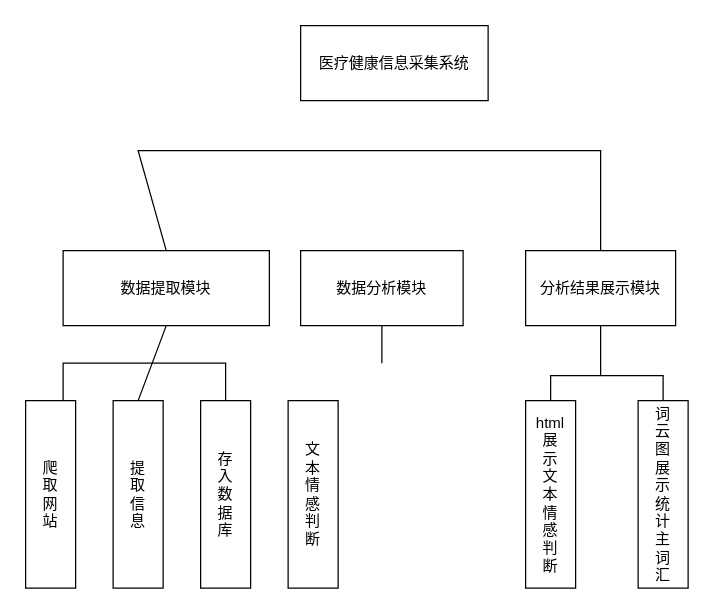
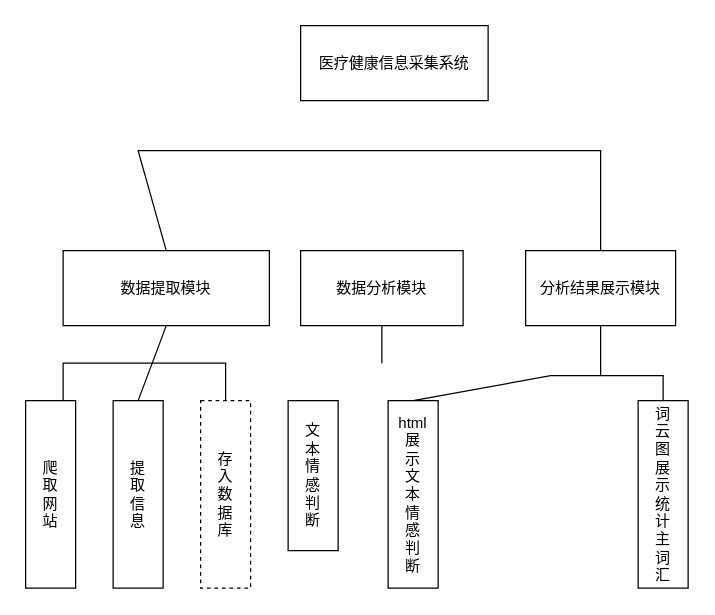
  <mxCell id="0" />
  <mxCell id="1" parent="0" />
  <mxCell id="2" value="&lt;p class=&quot;MsoNormal&quot;&gt;医疗健康信息采集系统&lt;/p&gt;" style="rounded=0;whiteSpace=wrap;html=1;" parent="1" vertex="1"><mxGeometry x="240" y="20" width="150" height="60" as="geometry" /></mxCell>
  <mxCell id="3" value="数据提取模块" style="rounded=0;whiteSpace=wrap;html=1;" parent="1" vertex="1"><mxGeometry x="50" y="200" width="165" height="60" as="geometry" /></mxCell>
  <mxCell id="4" value="数据分析模块" style="rounded=0;whiteSpace=wrap;html=1;" parent="1" vertex="1"><mxGeometry x="240" y="200" width="130" height="60" as="geometry" /></mxCell>
  <mxCell id="5" value="分析结果展示模块" style="rounded=0;whiteSpace=wrap;html=1;" parent="1" vertex="1"><mxGeometry x="420" y="200" width="120" height="60" as="geometry" /></mxCell>
  <mxCell id="6" value="" style="endArrow=none;html=1;rounded=0;entryX=0.5;entryY=0;entryDx=0;entryDy=0;exitX=0.5;exitY=0;exitDx=0;exitDy=0;" parent="1" source="3" target="5" edge="1"><mxGeometry width="50" height="50" relative="1" as="geometry"><mxPoint x="110" y="190" as="sourcePoint" /><mxPoint x="360" y="150" as="targetPoint" /><Array as="points"><mxPoint x="110" y="120" /><mxPoint x="310" y="120" /><mxPoint x="480" y="120" /><mxPoint x="480" y="160" /></Array></mxGeometry></mxCell>
  <mxCell id="7" value="爬&lt;br&gt;取&lt;br&gt;网&lt;br&gt;站" style="rounded=0;whiteSpace=wrap;html=1;" parent="1" vertex="1"><mxGeometry x="20" y="320" width="40" height="150" as="geometry" /></mxCell>
  <mxCell id="8" value="提&lt;br&gt;取&lt;br&gt;信&lt;br&gt;息" style="rounded=0;whiteSpace=wrap;html=1;" parent="1" vertex="1"><mxGeometry x="90" y="320" width="40" height="150" as="geometry" /></mxCell>
- <mxCell id="9" value="存&lt;br&gt;入&lt;br&gt;数&lt;br&gt;据&lt;br&gt;库" style="rounded=0;whiteSpace=wrap;html=1;" parent="1" vertex="1"><mxGeometry x="160" y="320" width="40" height="150" as="geometry" /></mxCell>
- <mxCell id="10" value="文&lt;br&gt;本&lt;br&gt;情&lt;br&gt;感&lt;br&gt;判&lt;br&gt;断" style="rounded=0;whiteSpace=wrap;html=1;" parent="1" vertex="1"><mxGeometry x="230" y="320" width="40" height="150" as="geometry" /></mxCell>
- <mxCell id="11" value="html&lt;br&gt;展&lt;br&gt;示&lt;br&gt;文&lt;br&gt;本&lt;br&gt;情&lt;br&gt;感&lt;br&gt;判&lt;br&gt;断" style="rounded=0;whiteSpace=wrap;html=1;" parent="1" vertex="1"><mxGeometry x="420" y="320" width="40" height="150" as="geometry" /></mxCell>
+ <mxCell id="9" value="存&lt;br&gt;入&lt;br&gt;数&lt;br&gt;据&lt;br&gt;库" style="rounded=0;whiteSpace=wrap;html=1;dashed=1;" parent="1" vertex="1"><mxGeometry x="160" y="320" width="40" height="150" as="geometry" /></mxCell>
+ <mxCell id="10" value="文&lt;br&gt;本&lt;br&gt;情&lt;br&gt;感&lt;br&gt;判&lt;br&gt;断" style="rounded=0;whiteSpace=wrap;html=1;" parent="1" vertex="1"><mxGeometry x="230" y="320" width="40" height="120" as="geometry" /></mxCell>
+ <mxCell id="11" value="html&lt;br&gt;展&lt;br&gt;示&lt;br&gt;文&lt;br&gt;本&lt;br&gt;情&lt;br&gt;感&lt;br&gt;判&lt;br&gt;断" style="rounded=0;whiteSpace=wrap;html=1;" parent="1" vertex="1"><mxGeometry x="310" y="320" width="40" height="150" as="geometry" /></mxCell>
  <mxCell id="12" value="词&lt;br&gt;云&lt;br&gt;图&lt;br&gt;展&lt;br&gt;示&lt;br&gt;统&lt;br&gt;计&lt;br&gt;主&lt;br&gt;词&lt;br&gt;汇" style="rounded=0;whiteSpace=wrap;html=1;" parent="1" vertex="1"><mxGeometry x="510" y="320" width="40" height="150" as="geometry" /></mxCell>
  <mxCell id="13" value="" style="endArrow=none;html=1;rounded=0;entryX=0.5;entryY=0;entryDx=0;entryDy=0;exitX=0.75;exitY=0;exitDx=0;exitDy=0;" parent="1" source="7" target="9" edge="1"><mxGeometry width="50" height="50" relative="1" as="geometry"><mxPoint x="120" y="210" as="sourcePoint" /><mxPoint x="490" y="210" as="targetPoint" /><Array as="points"><mxPoint x="50" y="290" /><mxPoint x="110" y="290" /><mxPoint x="180" y="290" /></Array></mxGeometry></mxCell>
  <mxCell id="14" value="" style="endArrow=none;html=1;rounded=0;entryX=0.5;entryY=1;entryDx=0;entryDy=0;exitX=0.5;exitY=0;exitDx=0;exitDy=0;" parent="1" source="8" target="3" edge="1"><mxGeometry width="50" height="50" relative="1" as="geometry"><mxPoint x="320" y="209" as="sourcePoint" /><mxPoint x="321" y="91" as="targetPoint" /><Array as="points" /></mxGeometry></mxCell>
  <mxCell id="15" value="" style="endArrow=none;html=1;rounded=0;entryX=0.5;entryY=1;entryDx=0;entryDy=0;" parent="1" target="4" edge="1"><mxGeometry width="50" height="50" relative="1" as="geometry"><mxPoint x="305" y="290" as="sourcePoint" /><mxPoint x="120" y="270" as="targetPoint" /><Array as="points" /></mxGeometry></mxCell>
  <mxCell id="16" value="" style="endArrow=none;html=1;rounded=0;entryX=0.5;entryY=0;entryDx=0;entryDy=0;exitX=0.5;exitY=0;exitDx=0;exitDy=0;" parent="1" source="11" target="12" edge="1"><mxGeometry width="50" height="50" relative="1" as="geometry"><mxPoint x="260" y="330" as="sourcePoint" /><mxPoint x="370" y="330" as="targetPoint" /><Array as="points"><mxPoint x="440" y="300" /><mxPoint x="480" y="300" /><mxPoint x="530" y="300" /></Array></mxGeometry></mxCell>
  <mxCell id="17" value="" style="endArrow=none;html=1;rounded=0;entryX=0.5;entryY=1;entryDx=0;entryDy=0;" parent="1" target="5" edge="1"><mxGeometry width="50" height="50" relative="1" as="geometry"><mxPoint x="480" y="300" as="sourcePoint" /><mxPoint x="315" y="270" as="targetPoint" /><Array as="points" /></mxGeometry></mxCell>
